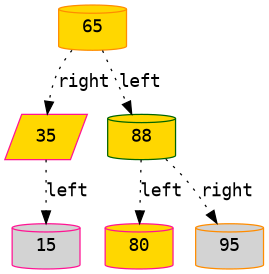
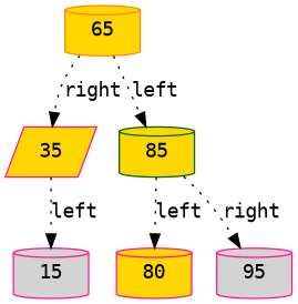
  digraph {
    fontname="DejaVu Sans Mono"
    node [color=deeppink fillcolor=gold fontname="DejaVu Sans Mono" shape=cylinder style=filled]
    edge [fontname="DejaVu Sans Mono" style=dotted]
    n1 [color=darkorange label=65]
    n2 [label=35 shape=parallelogram]
-   n3 [color=darkgreen label=88]
+   n3 [color=darkgreen label=85]
    n4 [fillcolor=lightgrey label=15]
    n5 [label=80]
-   n6 [color=darkorange fillcolor=lightgrey label=95]
+   n6 [fillcolor=lightgrey label=95]
    n1 -> n2 [label=right]
    n1 -> n3 [label=left]
    n2 -> n4 [label=left]
    n3 -> n5 [label=left]
    n3 -> n6 [label=right]
  }
